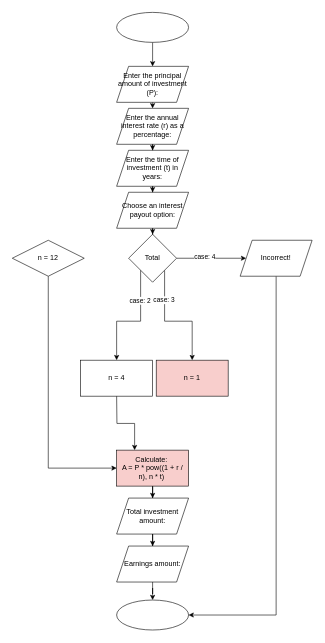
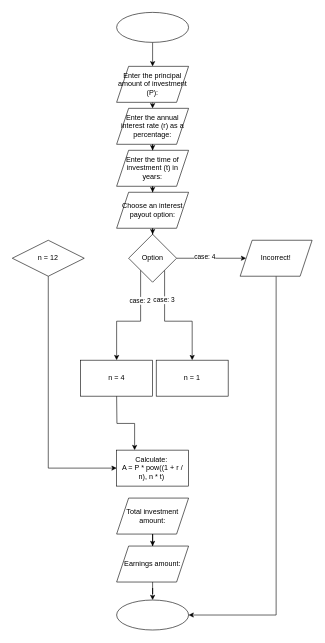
  <mxCell id="0" />
  <mxCell id="1" parent="0" />
  <mxCell id="2" style="edgeStyle=orthogonalEdgeStyle;rounded=0;orthogonalLoop=1;jettySize=auto;html=1;exitX=0.5;exitY=1;exitDx=0;exitDy=0;entryX=0.5;entryY=0;entryDx=0;entryDy=0;" edge="1" parent="1" source="3" target="5"><mxGeometry relative="1" as="geometry" /></mxCell>
  <mxCell id="3" value="" style="ellipse;whiteSpace=wrap;html=1;rounded=0;" vertex="1" parent="1"><mxGeometry x="194" y="20" width="120" height="50" as="geometry" /></mxCell>
  <mxCell id="4" style="edgeStyle=orthogonalEdgeStyle;rounded=0;orthogonalLoop=1;jettySize=auto;html=1;exitX=0.5;exitY=1;exitDx=0;exitDy=0;entryX=0.5;entryY=0;entryDx=0;entryDy=0;" edge="1" parent="1" source="5" target="7"><mxGeometry relative="1" as="geometry" /></mxCell>
  <mxCell id="5" value="Enter the principal amount of investment (P):" style="shape=parallelogram;perimeter=parallelogramPerimeter;whiteSpace=wrap;html=1;fixedSize=1;rounded=0;" vertex="1" parent="1"><mxGeometry x="194" y="110" width="120" height="60" as="geometry" /></mxCell>
  <mxCell id="6" style="edgeStyle=orthogonalEdgeStyle;rounded=0;orthogonalLoop=1;jettySize=auto;html=1;exitX=0.5;exitY=1;exitDx=0;exitDy=0;" edge="1" parent="1" source="7" target="9"><mxGeometry relative="1" as="geometry" /></mxCell>
  <mxCell id="7" value="Enter the annual interest rate (r) as a percentage:" style="shape=parallelogram;perimeter=parallelogramPerimeter;whiteSpace=wrap;html=1;fixedSize=1;rounded=0;" vertex="1" parent="1"><mxGeometry x="194" y="180" width="120" height="60" as="geometry" /></mxCell>
  <mxCell id="8" value="" style="edgeStyle=orthogonalEdgeStyle;rounded=0;orthogonalLoop=1;jettySize=auto;html=1;" edge="1" parent="1" source="9" target="11"><mxGeometry relative="1" as="geometry" /></mxCell>
  <mxCell id="9" value="Enter the time of investment (t) in years:" style="shape=parallelogram;perimeter=parallelogramPerimeter;whiteSpace=wrap;html=1;fixedSize=1;rounded=0;" vertex="1" parent="1"><mxGeometry x="194" y="250" width="120" height="60" as="geometry" /></mxCell>
  <mxCell id="10" value="" style="edgeStyle=orthogonalEdgeStyle;rounded=0;orthogonalLoop=1;jettySize=auto;html=1;" edge="1" parent="1" source="11" target="18"><mxGeometry relative="1" as="geometry" /></mxCell>
  <mxCell id="11" value="Choose an interest payout option:" style="shape=parallelogram;perimeter=parallelogramPerimeter;whiteSpace=wrap;html=1;fixedSize=1;" vertex="1" parent="1"><mxGeometry x="194" y="320" width="120" height="60" as="geometry" /></mxCell>
  <mxCell id="12" value="" style="edgeStyle=orthogonalEdgeStyle;rounded=0;orthogonalLoop=1;jettySize=auto;html=1;entryX=0;entryY=0.5;entryDx=0;entryDy=0;" edge="1" parent="1" source="18" target="25"><mxGeometry relative="1" as="geometry"><mxPoint x="370" y="430" as="targetPoint" /></mxGeometry></mxCell>
  <mxCell id="13" value="case: 4" style="edgeLabel;html=1;align=center;verticalAlign=middle;resizable=0;points=[];" vertex="1" connectable="0" parent="12"><mxGeometry x="-0.213" y="3" relative="1" as="geometry"><mxPoint as="offset" /></mxGeometry></mxCell>
  <mxCell id="14" style="edgeStyle=orthogonalEdgeStyle;rounded=0;orthogonalLoop=1;jettySize=auto;html=1;exitX=1;exitY=1;exitDx=0;exitDy=0;" edge="1" parent="1" source="18" target="21"><mxGeometry relative="1" as="geometry"><mxPoint x="350" y="600" as="targetPoint" /></mxGeometry></mxCell>
  <mxCell id="15" value="case: 3" style="edgeLabel;html=1;align=center;verticalAlign=middle;resizable=0;points=[];" vertex="1" connectable="0" parent="14"><mxGeometry x="-0.5" y="-2" relative="1" as="geometry"><mxPoint as="offset" /></mxGeometry></mxCell>
  <mxCell id="16" style="edgeStyle=orthogonalEdgeStyle;rounded=0;orthogonalLoop=1;jettySize=auto;html=1;exitX=0;exitY=1;exitDx=0;exitDy=0;" edge="1" parent="1" source="18" target="23"><mxGeometry relative="1" as="geometry"><mxPoint x="160" y="530" as="targetPoint" /></mxGeometry></mxCell>
  <mxCell id="17" value="case: 2" style="edgeLabel;html=1;align=center;verticalAlign=middle;resizable=0;points=[];" vertex="1" connectable="0" parent="16"><mxGeometry x="-0.476" y="-2" relative="1" as="geometry"><mxPoint as="offset" /></mxGeometry></mxCell>
- <mxCell id="18" value="Total" style="rhombus;whiteSpace=wrap;html=1;" vertex="1" parent="1"><mxGeometry x="214" y="390" width="80" height="80" as="geometry" /></mxCell>
+ <mxCell id="18" value="Option" style="rhombus;whiteSpace=wrap;html=1;" vertex="1" parent="1"><mxGeometry x="214" y="390" width="80" height="80" as="geometry" /></mxCell>
  <mxCell id="19" style="edgeStyle=orthogonalEdgeStyle;rounded=0;orthogonalLoop=1;jettySize=auto;html=1;entryX=0;entryY=0.5;entryDx=0;entryDy=0;" edge="1" parent="1" source="20" target="27"><mxGeometry relative="1" as="geometry"><mxPoint x="190" y="780" as="targetPoint" /><Array as="points"><mxPoint x="80" y="780" /></Array></mxGeometry></mxCell>
  <mxCell id="20" value="n = 12" style="rhombus;whiteSpace=wrap;html=1;" vertex="1" parent="1"><mxGeometry x="20" y="400" width="120" height="60" as="geometry" /></mxCell>
- <mxCell id="21" value="n = 1" style="rounded=0;whiteSpace=wrap;html=1;fillColor=#f8cecc;" vertex="1" parent="1"><mxGeometry x="260" y="600" width="120" height="60" as="geometry" /></mxCell>
+ <mxCell id="21" value="n = 1" style="rounded=0;whiteSpace=wrap;html=1;" vertex="1" parent="1"><mxGeometry x="260" y="600" width="120" height="60" as="geometry" /></mxCell>
  <mxCell id="22" style="edgeStyle=orthogonalEdgeStyle;rounded=0;orthogonalLoop=1;jettySize=auto;html=1;entryX=0.25;entryY=0;entryDx=0;entryDy=0;" edge="1" parent="1" target="27"><mxGeometry relative="1" as="geometry"><mxPoint x="210" y="770" as="targetPoint" /><mxPoint x="194.002" y="660" as="sourcePoint" /></mxGeometry></mxCell>
  <mxCell id="23" value="n = 4" style="rounded=0;whiteSpace=wrap;html=1;" vertex="1" parent="1"><mxGeometry x="134" y="600" width="120" height="60" as="geometry" /></mxCell>
  <mxCell id="24" style="edgeStyle=orthogonalEdgeStyle;rounded=0;orthogonalLoop=1;jettySize=auto;html=1;entryX=1;entryY=0.5;entryDx=0;entryDy=0;" edge="1" parent="1" source="25" target="32"><mxGeometry relative="1" as="geometry"><mxPoint x="460" y="1020" as="targetPoint" /><Array as="points"><mxPoint x="460" y="1025" /></Array></mxGeometry></mxCell>
  <mxCell id="25" value="Incorrect!" style="shape=parallelogram;perimeter=parallelogramPerimeter;whiteSpace=wrap;html=1;fixedSize=1;" vertex="1" parent="1"><mxGeometry x="400" y="400" width="120" height="60" as="geometry" /></mxCell>
- <mxCell id="26" style="edgeStyle=orthogonalEdgeStyle;rounded=0;orthogonalLoop=1;jettySize=auto;html=1;" edge="1" parent="1" source="27" target="29"><mxGeometry relative="1" as="geometry"><mxPoint x="254" y="860" as="targetPoint" /></mxGeometry></mxCell>
- <mxCell id="27" value="Calculate:&amp;nbsp;&lt;div&gt;A = P * pow((1 + r / n), n * t)&amp;nbsp;&lt;/div&gt;" style="rounded=0;whiteSpace=wrap;html=1;fillColor=#f8cecc;" vertex="1" parent="1"><mxGeometry x="194" y="750" width="120" height="60" as="geometry" /></mxCell>
+ <mxCell id="27" value="Calculate:&amp;nbsp;&lt;div&gt;A = P * pow((1 + r / n), n * t)&amp;nbsp;&lt;/div&gt;" style="rounded=0;whiteSpace=wrap;html=1;" vertex="1" parent="1"><mxGeometry x="194" y="750" width="120" height="60" as="geometry" /></mxCell>
  <mxCell id="28" style="edgeStyle=orthogonalEdgeStyle;rounded=0;orthogonalLoop=1;jettySize=auto;html=1;" edge="1" parent="1" source="29" target="31"><mxGeometry relative="1" as="geometry"><mxPoint x="254" y="940" as="targetPoint" /></mxGeometry></mxCell>
  <mxCell id="29" value="Total investment amount:" style="shape=parallelogram;perimeter=parallelogramPerimeter;whiteSpace=wrap;html=1;fixedSize=1;" vertex="1" parent="1"><mxGeometry x="194" y="830" width="120" height="60" as="geometry" /></mxCell>
  <mxCell id="30" style="edgeStyle=orthogonalEdgeStyle;rounded=0;orthogonalLoop=1;jettySize=auto;html=1;entryX=0.5;entryY=0;entryDx=0;entryDy=0;" edge="1" parent="1" source="31" target="32"><mxGeometry relative="1" as="geometry"><mxPoint x="254" y="1000" as="targetPoint" /></mxGeometry></mxCell>
  <mxCell id="31" value="Earnings amount:" style="shape=parallelogram;perimeter=parallelogramPerimeter;whiteSpace=wrap;html=1;fixedSize=1;" vertex="1" parent="1"><mxGeometry x="194" y="910" width="120" height="60" as="geometry" /></mxCell>
  <mxCell id="32" value="" style="ellipse;whiteSpace=wrap;html=1;rounded=0;" vertex="1" parent="1"><mxGeometry x="194" y="1000" width="120" height="50" as="geometry" /></mxCell>
